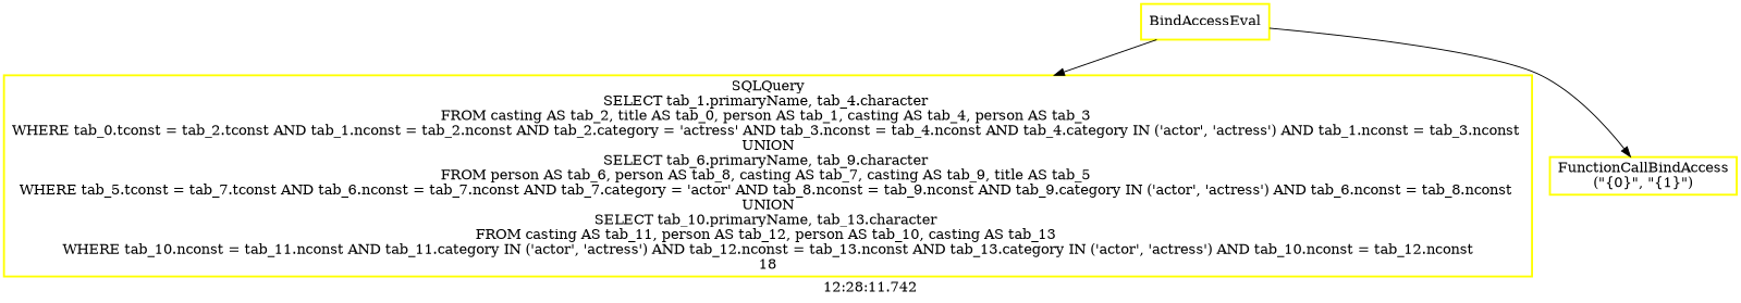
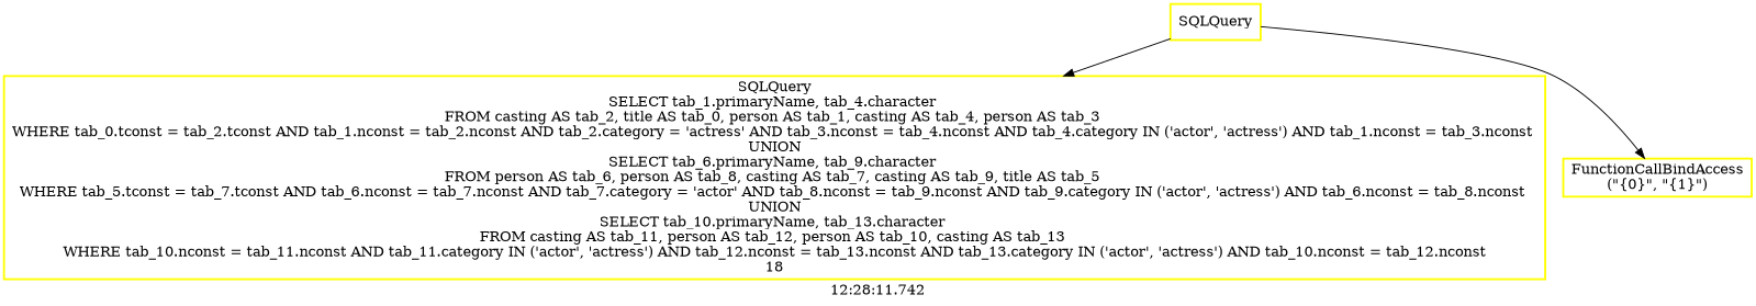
  digraph {
    label="12:28:11.742"
    node [color=yellow fontcolor=black shape=rectangle style=bold]
    edge [color=black]
-   n1 [label=BindAccessEval]
+   n1 [label=SQLQuery]
    n2 [label="SQLQuery\nSELECT tab_1.primaryName, tab_4.character \nFROM casting AS tab_2, title AS tab_0, person AS tab_1, casting AS tab_4, person AS tab_3 \nWHERE tab_0.tconst = tab_2.tconst AND tab_1.nconst = tab_2.nconst AND tab_2.category = 'actress' AND tab_3.nconst = tab_4.nconst AND tab_4.category IN ('actor', 'actress') AND tab_1.nconst = tab_3.nconst \nUNION\nSELECT tab_6.primaryName, tab_9.character \nFROM person AS tab_6, person AS tab_8, casting AS tab_7, casting AS tab_9, title AS tab_5 \nWHERE tab_5.tconst = tab_7.tconst AND tab_6.nconst = tab_7.nconst AND tab_7.category = 'actor' AND tab_8.nconst = tab_9.nconst AND tab_9.category IN ('actor', 'actress') AND tab_6.nconst = tab_8.nconst \nUNION\nSELECT tab_10.primaryName, tab_13.character \nFROM casting AS tab_11, person AS tab_12, person AS tab_10, casting AS tab_13 \nWHERE tab_10.nconst = tab_11.nconst AND tab_11.category IN ('actor', 'actress') AND tab_12.nconst = tab_13.nconst AND tab_13.category IN ('actor', 'actress') AND tab_10.nconst = tab_12.nconst\n18"]
    n3 [label="FunctionCallBindAccess\n(\"{0}\", \"{1}\")"]
    n1 -> n2
    n1 -> n3
  }
